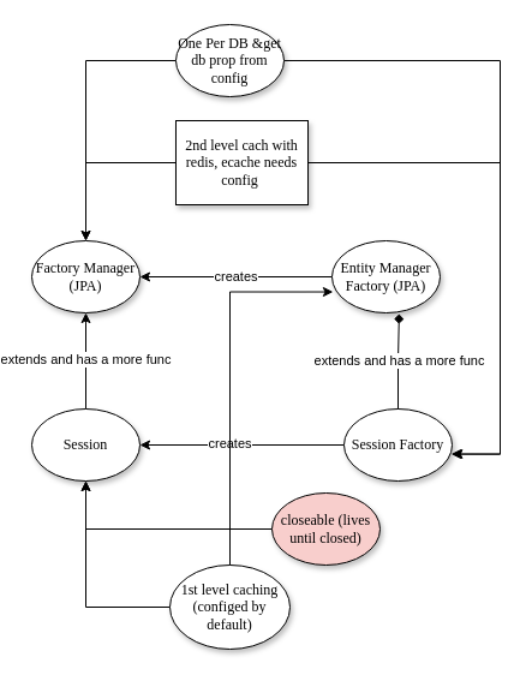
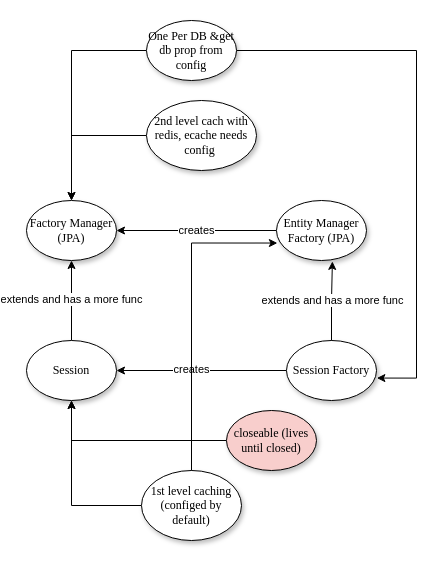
  <mxCell id="0" />
  <mxCell id="1" parent="0" />
  <mxCell id="2" value="Factory Manager (JPA)" style="ellipse;whiteSpace=wrap;html=1;rounded=0;shadow=1;comic=0;labelBackgroundColor=none;strokeWidth=1;fontFamily=Verdana;fontSize=12;align=center;" parent="1" vertex="1"><mxGeometry x="20" y="200" width="90" height="60" as="geometry" /></mxCell>
  <mxCell id="3" style="edgeStyle=orthogonalEdgeStyle;rounded=0;orthogonalLoop=1;jettySize=auto;html=1;exitX=0.5;exitY=0;exitDx=0;exitDy=0;entryX=0.5;entryY=1;entryDx=0;entryDy=0;" edge="1" parent="1" source="5" target="2"><mxGeometry relative="1" as="geometry" /></mxCell>
  <mxCell id="4" value="extends and has a more func" style="edgeLabel;html=1;align=center;verticalAlign=middle;resizable=0;points=[];" vertex="1" connectable="0" parent="3"><mxGeometry x="0.047" y="1" relative="1" as="geometry"><mxPoint as="offset" /></mxGeometry></mxCell>
  <mxCell id="5" value="Session" style="ellipse;whiteSpace=wrap;html=1;rounded=0;shadow=1;comic=0;labelBackgroundColor=none;strokeWidth=1;fontFamily=Verdana;fontSize=12;align=center;" vertex="1" parent="1"><mxGeometry x="20" y="340" width="90" height="60" as="geometry" /></mxCell>
  <mxCell id="6" value="creates" style="edgeStyle=orthogonalEdgeStyle;rounded=0;orthogonalLoop=1;jettySize=auto;html=1;entryX=1;entryY=0.5;entryDx=0;entryDy=0;" edge="1" parent="1" source="7" target="2"><mxGeometry relative="1" as="geometry" /></mxCell>
  <mxCell id="7" value="Entity Manager Factory (JPA)" style="ellipse;whiteSpace=wrap;html=1;rounded=0;shadow=1;comic=0;labelBackgroundColor=none;strokeWidth=1;fontFamily=Verdana;fontSize=12;align=center;" vertex="1" parent="1"><mxGeometry x="270" y="200" width="90" height="60" as="geometry" /></mxCell>
  <mxCell id="8" style="edgeStyle=orthogonalEdgeStyle;rounded=0;orthogonalLoop=1;jettySize=auto;html=1;exitX=0;exitY=0.5;exitDx=0;exitDy=0;entryX=1;entryY=0.5;entryDx=0;entryDy=0;" edge="1" parent="1" source="10" target="5"><mxGeometry relative="1" as="geometry" /></mxCell>
  <mxCell id="9" value="creates" style="edgeLabel;html=1;align=center;verticalAlign=middle;resizable=0;points=[];" vertex="1" connectable="0" parent="8"><mxGeometry x="0.127" y="-2" relative="1" as="geometry"><mxPoint as="offset" /></mxGeometry></mxCell>
  <mxCell id="10" value="Session Factory" style="ellipse;whiteSpace=wrap;html=1;rounded=0;shadow=1;comic=0;labelBackgroundColor=none;strokeWidth=1;fontFamily=Verdana;fontSize=12;align=center;" vertex="1" parent="1"><mxGeometry x="280" y="340" width="90" height="60" as="geometry" /></mxCell>
- <mxCell id="11" style="edgeStyle=orthogonalEdgeStyle;rounded=0;orthogonalLoop=1;jettySize=auto;html=1;entryX=0.621;entryY=1.015;entryDx=0;entryDy=0;entryPerimeter=0;endArrow=diamond;" edge="1" parent="1" source="10" target="7"><mxGeometry relative="1" as="geometry" /></mxCell>
+ <mxCell id="11" style="edgeStyle=orthogonalEdgeStyle;rounded=0;orthogonalLoop=1;jettySize=auto;html=1;entryX=0.621;entryY=1.015;entryDx=0;entryDy=0;entryPerimeter=0;" edge="1" parent="1" source="10" target="7"><mxGeometry relative="1" as="geometry" /></mxCell>
  <mxCell id="12" value="extends and has a more func" style="edgeLabel;html=1;align=center;verticalAlign=middle;resizable=0;points=[];" vertex="1" connectable="0" parent="11"><mxGeometry x="0.028" relative="1" as="geometry"><mxPoint as="offset" /></mxGeometry></mxCell>
  <mxCell id="13" style="edgeStyle=orthogonalEdgeStyle;rounded=0;orthogonalLoop=1;jettySize=auto;html=1;" edge="1" parent="1" source="15" target="2"><mxGeometry relative="1" as="geometry" /></mxCell>
  <mxCell id="14" style="edgeStyle=orthogonalEdgeStyle;rounded=0;orthogonalLoop=1;jettySize=auto;html=1;exitX=1;exitY=0.5;exitDx=0;exitDy=0;entryX=1.004;entryY=0.626;entryDx=0;entryDy=0;entryPerimeter=0;" edge="1" parent="1" source="15" target="10"><mxGeometry relative="1" as="geometry"><Array as="points"><mxPoint x="410" y="50" /><mxPoint x="410" y="378" /></Array></mxGeometry></mxCell>
  <mxCell id="15" value="One Per DB &amp;amp;get db prop from config" style="ellipse;whiteSpace=wrap;html=1;rounded=0;shadow=1;comic=0;labelBackgroundColor=none;strokeWidth=1;fontFamily=Verdana;fontSize=12;align=center;" vertex="1" parent="1"><mxGeometry x="140" y="20" width="90" height="60" as="geometry" /></mxCell>
  <mxCell id="16" style="edgeStyle=orthogonalEdgeStyle;rounded=0;orthogonalLoop=1;jettySize=auto;html=1;entryX=0.5;entryY=0;entryDx=0;entryDy=0;" edge="1" parent="1" source="17" target="2"><mxGeometry relative="1" as="geometry" /></mxCell>
- <mxCell id="17" value="2nd level cach with redis, ecache needs config&amp;nbsp;" style="whiteSpace=wrap;html=1;shadow=1;comic=0;labelBackgroundColor=none;strokeWidth=1;fontFamily=Verdana;fontSize=12;align=center;rounded=0;" vertex="1" parent="1"><mxGeometry x="140" y="100" width="110" height="70" as="geometry" /></mxCell>
- <mxCell id="18" style="edgeStyle=orthogonalEdgeStyle;rounded=0;orthogonalLoop=1;jettySize=auto;html=1;exitX=1;exitY=0.5;exitDx=0;exitDy=0;entryX=0.991;entryY=0.626;entryDx=0;entryDy=0;entryPerimeter=0;" edge="1" parent="1" source="17" target="10"><mxGeometry relative="1" as="geometry"><Array as="points"><mxPoint x="410" y="135" /><mxPoint x="410" y="378" /></Array></mxGeometry></mxCell>
+ <mxCell id="17" value="2nd level cach with redis, ecache needs config&amp;nbsp;" style="ellipse;whiteSpace=wrap;html=1;rounded=0;shadow=1;comic=0;labelBackgroundColor=none;strokeWidth=1;fontFamily=Verdana;fontSize=12;align=center;" vertex="1" parent="1"><mxGeometry x="140" y="100" width="110" height="70" as="geometry" /></mxCell>
  <mxCell id="19" style="edgeStyle=orthogonalEdgeStyle;rounded=0;orthogonalLoop=1;jettySize=auto;html=1;exitX=0;exitY=0.5;exitDx=0;exitDy=0;entryX=0.5;entryY=1;entryDx=0;entryDy=0;" edge="1" parent="1" source="20" target="5"><mxGeometry relative="1" as="geometry" /></mxCell>
  <mxCell id="20" value="closeable (lives until closed)" style="ellipse;whiteSpace=wrap;html=1;rounded=0;shadow=1;comic=0;labelBackgroundColor=none;strokeWidth=1;fontFamily=Verdana;fontSize=12;align=center;fillColor=#f8cecc;" vertex="1" parent="1"><mxGeometry x="220" y="410" width="90" height="60" as="geometry" /></mxCell>
  <mxCell id="21" style="edgeStyle=orthogonalEdgeStyle;rounded=0;orthogonalLoop=1;jettySize=auto;html=1;exitX=0;exitY=0.5;exitDx=0;exitDy=0;entryX=0.5;entryY=1;entryDx=0;entryDy=0;" edge="1" parent="1" source="22" target="5"><mxGeometry relative="1" as="geometry" /></mxCell>
  <mxCell id="22" value="1st level caching (configed by default)" style="ellipse;whiteSpace=wrap;html=1;rounded=0;shadow=1;comic=0;labelBackgroundColor=none;strokeWidth=1;fontFamily=Verdana;fontSize=12;align=center;" vertex="1" parent="1"><mxGeometry x="135" y="470" width="100" height="70" as="geometry" /></mxCell>
  <mxCell id="23" style="edgeStyle=orthogonalEdgeStyle;rounded=0;orthogonalLoop=1;jettySize=auto;html=1;exitX=0.5;exitY=0;exitDx=0;exitDy=0;entryX=0.01;entryY=0.709;entryDx=0;entryDy=0;entryPerimeter=0;" edge="1" parent="1" source="22" target="7"><mxGeometry relative="1" as="geometry" /></mxCell>
